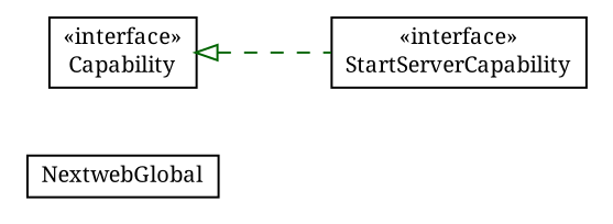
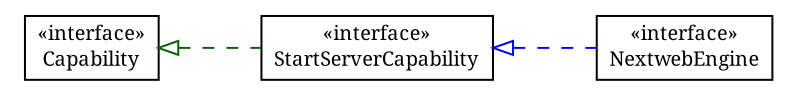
  digraph {
    nodesep=0.25
    ranksep=0.5
    rankdir=LR
    fontname="Noto Serif"
    node [fontcolor=black fontname="Noto Serif" fontsize=10.0 shape=plaintext]
    edge [arrowtail=empty dir=back fontname="Noto Serif" fontsize=10 headport=p labelfontname=arial labelfontsize=10 style=dashed tailport=p]
-   n1 [label=<<table title="io.nextweb.engine.NextwebGlobal" border="0" cellborder="1" cellspacing="0" cellpadding="2" port="p" href="./NextwebGlobal.html"> 		<tr><td><table border="0" cellspacing="0" cellpadding="1"> <tr><td align="center" balign="center"> NextwebGlobal </td></tr> 		</table></td></tr> 		</table>>]
    n2 [label=<<table title="io.nextweb.engine.Capability" border="0" cellborder="1" cellspacing="0" cellpadding="2" port="p" href="./Capability.html"> 		<tr><td><table border="0" cellspacing="0" cellpadding="1"> <tr><td align="center" balign="center"> &#171;interface&#187; </td></tr> <tr><td align="center" balign="center"> Capability </td></tr> 		</table></td></tr> 		</table>>]
    n3 [label=<<table title="io.nextweb.engine.StartServerCapability" border="0" cellborder="1" cellspacing="0" cellpadding="2" port="p" href="./StartServerCapability.html"> 		<tr><td><table border="0" cellspacing="0" cellpadding="1"> <tr><td align="center" balign="center"> &#171;interface&#187; </td></tr> <tr><td align="center" balign="center"> StartServerCapability </td></tr> 		</table></td></tr> 		</table>>]
+   n4 [label=<<table title="io.nextweb.engine.NextwebEngine" border="0" cellborder="1" cellspacing="0" cellpadding="2" port="p" href="./NextwebEngine.html"> 		<tr><td><table border="0" cellspacing="0" cellpadding="1"> <tr><td align="center" balign="center"> &#171;interface&#187; </td></tr> <tr><td align="center" balign="center"> NextwebEngine </td></tr> 		</table></td></tr> 		</table>>]
    n2 -> n3 [color=darkgreen]
+   n3 -> n4 [color=blue]
  }
